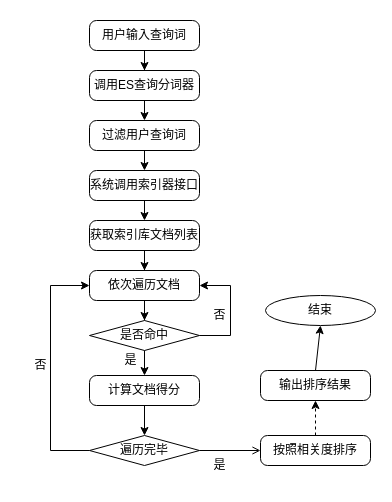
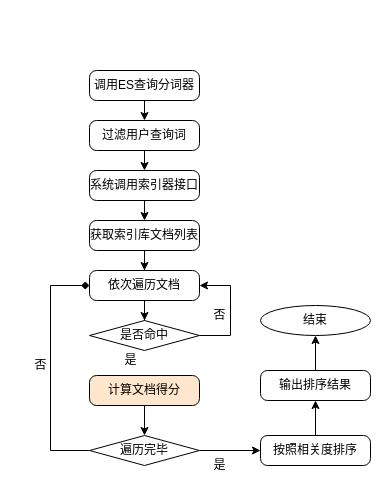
  <mxCell id="0" />
  <mxCell id="1" parent="0" />
- <mxCell id="2" value="" style="edgeStyle=orthogonalEdgeStyle;rounded=0;orthogonalLoop=1;jettySize=auto;html=1;startArrow=none;startFill=0;endArrow=classic;endFill=1;entryX=0.5;entryY=0;entryDx=0;entryDy=0;" edge="1" parent="1" source="3" target="4"><mxGeometry relative="1" as="geometry"><mxPoint x="260" y="70" as="targetPoint" /></mxGeometry></mxCell>
- <mxCell id="3" value="用户输入查询词" style="rounded=1;whiteSpace=wrap;html=1;absoluteArcSize=1;arcSize=14;strokeWidth=1;" parent="1" vertex="1"><mxGeometry x="89" y="20" width="110" height="30" as="geometry" /></mxCell>
  <mxCell id="4" value="调用ES查询分词器" style="rounded=1;whiteSpace=wrap;html=1;absoluteArcSize=1;arcSize=14;strokeWidth=1;" parent="1" vertex="1"><mxGeometry x="89" y="70" width="110" height="30" as="geometry" /></mxCell>
  <mxCell id="5" value="过滤用户查询词" style="rounded=1;whiteSpace=wrap;html=1;absoluteArcSize=1;arcSize=14;strokeWidth=1;" parent="1" vertex="1"><mxGeometry x="89" y="120" width="110" height="30" as="geometry" /></mxCell>
  <mxCell id="6" value="系统调用索引器接口" style="rounded=1;whiteSpace=wrap;html=1;absoluteArcSize=1;arcSize=14;strokeWidth=1;" parent="1" vertex="1"><mxGeometry x="89" y="170" width="110" height="30" as="geometry" /></mxCell>
  <mxCell id="7" value="" style="edgeStyle=orthogonalEdgeStyle;rounded=0;orthogonalLoop=1;jettySize=auto;html=1;" parent="1" source="8" target="10" edge="1"><mxGeometry relative="1" as="geometry" /></mxCell>
  <mxCell id="8" value="获取索引库文档列表" style="rounded=1;whiteSpace=wrap;html=1;absoluteArcSize=1;arcSize=14;strokeWidth=1;" parent="1" vertex="1"><mxGeometry x="89" y="220" width="110" height="30" as="geometry" /></mxCell>
  <mxCell id="9" value="" style="edgeStyle=orthogonalEdgeStyle;rounded=0;orthogonalLoop=1;jettySize=auto;html=1;" parent="1" source="10" target="11" edge="1"><mxGeometry relative="1" as="geometry" /></mxCell>
  <mxCell id="10" value="依次遍历文档" style="rounded=1;whiteSpace=wrap;html=1;absoluteArcSize=1;arcSize=14;strokeWidth=1;" parent="1" vertex="1"><mxGeometry x="89" y="270" width="110" height="30" as="geometry" /></mxCell>
  <mxCell id="11" value="是否命中" style="strokeWidth=1;html=1;shape=mxgraph.flowchart.decision;whiteSpace=wrap;" parent="1" vertex="1"><mxGeometry x="89" y="320" width="110" height="30" as="geometry" /></mxCell>
  <mxCell id="12" value="" style="edgeStyle=orthogonalEdgeStyle;rounded=0;orthogonalLoop=1;jettySize=auto;html=1;" parent="1" source="13" target="14" edge="1"><mxGeometry relative="1" as="geometry" /></mxCell>
- <mxCell id="13" value="计算文档得分" style="rounded=1;whiteSpace=wrap;html=1;absoluteArcSize=1;arcSize=14;strokeWidth=1;" parent="1" vertex="1"><mxGeometry x="89" y="375" width="110" height="30" as="geometry" /></mxCell>
+ <mxCell id="13" value="计算文档得分" style="rounded=1;whiteSpace=wrap;html=1;absoluteArcSize=1;arcSize=14;strokeWidth=1;fillColor=#ffe6cc;" parent="1" vertex="1"><mxGeometry x="89" y="375" width="110" height="30" as="geometry" /></mxCell>
  <mxCell id="14" value="遍历完毕" style="strokeWidth=1;html=1;shape=mxgraph.flowchart.decision;whiteSpace=wrap;" parent="1" vertex="1"><mxGeometry x="89" y="435" width="110" height="30" as="geometry" /></mxCell>
- <mxCell id="15" value="" style="endArrow=classic;html=1;rounded=0;exitX=0.5;exitY=1;exitDx=0;exitDy=0;exitPerimeter=0;entryX=0.5;entryY=0;entryDx=0;entryDy=0;" parent="1" source="11" target="13" edge="1"><mxGeometry width="50" height="50" relative="1" as="geometry"><mxPoint x="199" y="380" as="sourcePoint" /><mxPoint x="249" y="330" as="targetPoint" /></mxGeometry></mxCell>
  <mxCell id="16" value="按照相关度排序" style="rounded=1;whiteSpace=wrap;html=1;absoluteArcSize=1;arcSize=14;strokeWidth=1;" parent="1" vertex="1"><mxGeometry x="260" y="435" width="110" height="30" as="geometry" /></mxCell>
  <mxCell id="17" value="输出排序结果" style="rounded=1;whiteSpace=wrap;html=1;absoluteArcSize=1;arcSize=14;strokeWidth=1;" parent="1" vertex="1"><mxGeometry x="260" y="370" width="110" height="30" as="geometry" /></mxCell>
- <mxCell id="18" value="结束" style="strokeWidth=1;html=1;shape=mxgraph.flowchart.start_1;whiteSpace=wrap;" parent="1" vertex="1"><mxGeometry x="265" y="295" width="110" height="30" as="geometry" /></mxCell>
+ <mxCell id="18" value="结束" style="strokeWidth=1;html=1;shape=mxgraph.flowchart.start_1;whiteSpace=wrap;" parent="1" vertex="1"><mxGeometry x="260" y="305" width="110" height="30" as="geometry" /></mxCell>
  <mxCell id="19" value="" style="endArrow=classic;html=1;rounded=0;exitX=0.5;exitY=1;exitDx=0;exitDy=0;entryX=0.5;entryY=0;entryDx=0;entryDy=0;" parent="1" source="4" target="5" edge="1"><mxGeometry width="50" height="50" relative="1" as="geometry"><mxPoint x="190" y="170" as="sourcePoint" /><mxPoint x="240" y="120" as="targetPoint" /></mxGeometry></mxCell>
  <mxCell id="20" value="" style="endArrow=classic;html=1;rounded=0;exitX=0.5;exitY=1;exitDx=0;exitDy=0;entryX=0.5;entryY=0;entryDx=0;entryDy=0;" parent="1" source="5" target="6" edge="1"><mxGeometry width="50" height="50" relative="1" as="geometry"><mxPoint x="190" y="170" as="sourcePoint" /><mxPoint x="240" y="120" as="targetPoint" /></mxGeometry></mxCell>
  <mxCell id="21" value="" style="endArrow=classic;html=1;rounded=0;exitX=0.5;exitY=1;exitDx=0;exitDy=0;entryX=0.5;entryY=0;entryDx=0;entryDy=0;" parent="1" source="6" target="8" edge="1"><mxGeometry width="50" height="50" relative="1" as="geometry"><mxPoint x="190" y="270" as="sourcePoint" /><mxPoint x="240" y="220" as="targetPoint" /></mxGeometry></mxCell>
- <mxCell id="22" value="" style="endArrow=classic;html=1;rounded=0;exitX=0.5;exitY=0;exitDx=0;exitDy=0;entryX=0.5;entryY=1;entryDx=0;entryDy=0;dashed=1;" parent="1" source="16" target="17" edge="1"><mxGeometry width="50" height="50" relative="1" as="geometry"><mxPoint x="200" y="280" as="sourcePoint" /><mxPoint x="250" y="230" as="targetPoint" /></mxGeometry></mxCell>
+ <mxCell id="22" value="" style="endArrow=classic;html=1;rounded=0;exitX=0.5;exitY=0;exitDx=0;exitDy=0;entryX=0.5;entryY=1;entryDx=0;entryDy=0;" parent="1" source="16" target="17" edge="1"><mxGeometry width="50" height="50" relative="1" as="geometry"><mxPoint x="200" y="280" as="sourcePoint" /><mxPoint x="250" y="230" as="targetPoint" /></mxGeometry></mxCell>
  <mxCell id="23" value="" style="endArrow=classic;html=1;rounded=0;exitX=0.5;exitY=0;exitDx=0;exitDy=0;entryX=0.5;entryY=1;entryDx=0;entryDy=0;entryPerimeter=0;" parent="1" source="17" target="18" edge="1"><mxGeometry width="50" height="50" relative="1" as="geometry"><mxPoint x="200" y="280" as="sourcePoint" /><mxPoint x="250" y="230" as="targetPoint" /></mxGeometry></mxCell>
  <mxCell id="24" value="否" style="text;html=1;align=center;verticalAlign=middle;resizable=0;points=[];autosize=1;strokeColor=none;fillColor=none;" parent="1" vertex="1"><mxGeometry x="199" y="300" width="40" height="30" as="geometry" /></mxCell>
  <mxCell id="25" value="否" style="text;html=1;align=center;verticalAlign=middle;resizable=0;points=[];autosize=1;strokeColor=none;fillColor=none;" parent="1" vertex="1"><mxGeometry x="20" y="350" width="40" height="30" as="geometry" /></mxCell>
  <mxCell id="26" value="是" style="text;html=1;align=center;verticalAlign=middle;resizable=0;points=[];autosize=1;strokeColor=none;fillColor=none;" parent="1" vertex="1"><mxGeometry x="110" y="345" width="40" height="30" as="geometry" /></mxCell>
  <mxCell id="27" value="是" style="text;html=1;align=center;verticalAlign=middle;resizable=0;points=[];autosize=1;strokeColor=none;fillColor=none;" parent="1" vertex="1"><mxGeometry x="199" y="450" width="40" height="30" as="geometry" /></mxCell>
  <mxCell id="28" value="" style="endArrow=classic;html=1;rounded=0;exitX=1;exitY=0.5;exitDx=0;exitDy=0;exitPerimeter=0;edgeStyle=orthogonalEdgeStyle;entryX=1;entryY=0.5;entryDx=0;entryDy=0;" edge="1" parent="1" source="11" target="10"><mxGeometry width="50" height="50" relative="1" as="geometry"><mxPoint x="190" y="350" as="sourcePoint" /><mxPoint x="240" y="280" as="targetPoint" /><Array as="points"><mxPoint x="230" y="335" /><mxPoint x="230" y="285" /></Array></mxGeometry></mxCell>
- <mxCell id="29" value="" style="endArrow=classic;html=1;rounded=0;exitX=0;exitY=0.5;exitDx=0;exitDy=0;exitPerimeter=0;entryX=0;entryY=0.5;entryDx=0;entryDy=0;edgeStyle=orthogonalEdgeStyle;" edge="1" parent="1" source="14" target="10"><mxGeometry width="50" height="50" relative="1" as="geometry"><mxPoint x="190" y="360" as="sourcePoint" /><mxPoint x="240" y="310" as="targetPoint" /><Array as="points"><mxPoint x="50" y="450" /><mxPoint x="50" y="285" /></Array></mxGeometry></mxCell>
- <mxCell id="30" value="" style="endArrow=open;html=1;rounded=0;exitX=1;exitY=0.5;exitDx=0;exitDy=0;exitPerimeter=0;entryX=0;entryY=0.5;entryDx=0;entryDy=0;" edge="1" parent="1" source="14" target="16"><mxGeometry width="50" height="50" relative="1" as="geometry"><mxPoint x="190" y="380" as="sourcePoint" /><mxPoint x="240" y="330" as="targetPoint" /></mxGeometry></mxCell>
+ <mxCell id="29" value="" style="endArrow=diamond;html=1;rounded=0;exitX=0;exitY=0.5;exitDx=0;exitDy=0;exitPerimeter=0;entryX=0;entryY=0.5;entryDx=0;entryDy=0;edgeStyle=orthogonalEdgeStyle;" edge="1" parent="1" source="14" target="10"><mxGeometry width="50" height="50" relative="1" as="geometry"><mxPoint x="190" y="360" as="sourcePoint" /><mxPoint x="240" y="310" as="targetPoint" /><Array as="points"><mxPoint x="50" y="450" /><mxPoint x="50" y="285" /></Array></mxGeometry></mxCell>
+ <mxCell id="30" value="" style="endArrow=classic;html=1;rounded=0;exitX=1;exitY=0.5;exitDx=0;exitDy=0;exitPerimeter=0;entryX=0;entryY=0.5;entryDx=0;entryDy=0;" edge="1" parent="1" source="14" target="16"><mxGeometry width="50" height="50" relative="1" as="geometry"><mxPoint x="190" y="380" as="sourcePoint" /><mxPoint x="240" y="330" as="targetPoint" /></mxGeometry></mxCell>
